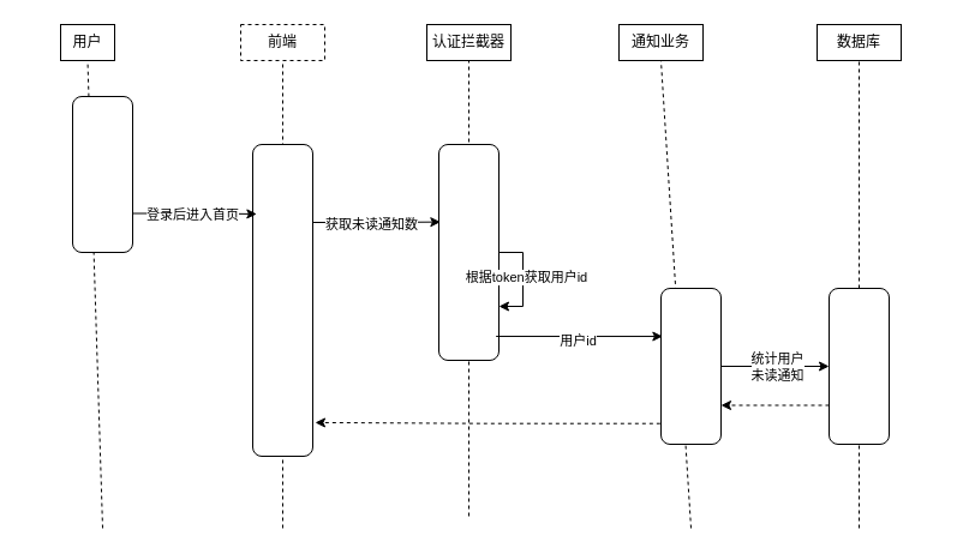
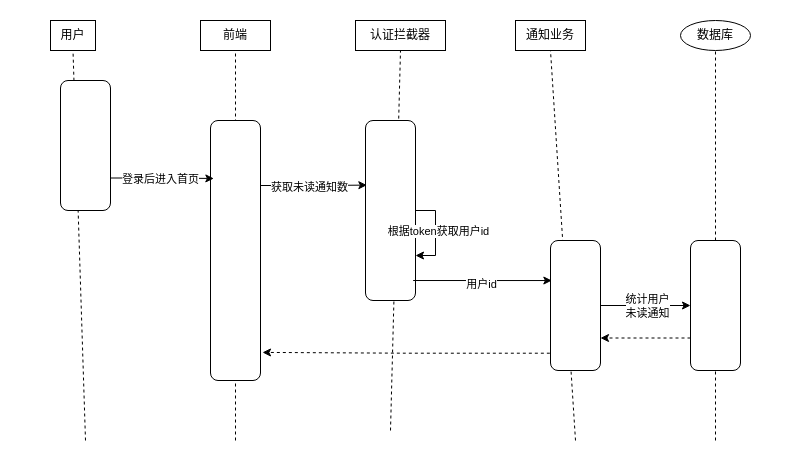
  <mxCell id="0" />
  <mxCell id="1" parent="0" />
  <mxCell id="2" value="用户" style="rounded=0;whiteSpace=wrap;html=1;" vertex="1" parent="1"><mxGeometry x="50" y="20" width="45" height="30" as="geometry" /></mxCell>
- <mxCell id="3" value="数据库" style="rounded=0;whiteSpace=wrap;html=1;" vertex="1" parent="1"><mxGeometry x="680" y="20" width="70" height="30" as="geometry" /></mxCell>
+ <mxCell id="3" value="数据库" style="ellipse;whiteSpace=wrap;html=1;" vertex="1" parent="1"><mxGeometry x="680" y="20" width="70" height="30" as="geometry" /></mxCell>
  <mxCell id="4" value="通知业务" style="rounded=0;whiteSpace=wrap;html=1;" vertex="1" parent="1"><mxGeometry x="515" y="20" width="70" height="30" as="geometry" /></mxCell>
- <mxCell id="5" value="认证拦截器" style="rounded=0;whiteSpace=wrap;html=1;" vertex="1" parent="1"><mxGeometry x="355" y="20" width="70" height="30" as="geometry" /></mxCell>
- <mxCell id="6" value="前端" style="rounded=0;whiteSpace=wrap;html=1;dashed=1;" vertex="1" parent="1"><mxGeometry x="200" y="20" width="70" height="30" as="geometry" /></mxCell>
+ <mxCell id="5" value="认证拦截器" style="rounded=0;whiteSpace=wrap;html=1;" vertex="1" parent="1"><mxGeometry x="355" y="20" width="90" height="30" as="geometry" /></mxCell>
+ <mxCell id="6" value="前端" style="rounded=0;whiteSpace=wrap;html=1;" vertex="1" parent="1"><mxGeometry x="200" y="20" width="70" height="30" as="geometry" /></mxCell>
  <mxCell id="7" value="" style="endArrow=none;dashed=1;html=1;rounded=0;entryX=0.5;entryY=1;entryDx=0;entryDy=0;" edge="1" parent="1" target="6"><mxGeometry width="50" height="50" relative="1" as="geometry"><mxPoint x="235" y="440" as="sourcePoint" /><mxPoint x="390" y="190" as="targetPoint" /></mxGeometry></mxCell>
  <mxCell id="8" value="" style="endArrow=none;dashed=1;html=1;rounded=0;entryX=0.5;entryY=1;entryDx=0;entryDy=0;" edge="1" parent="1" target="2"><mxGeometry width="50" height="50" relative="1" as="geometry"><mxPoint x="85" y="440" as="sourcePoint" /><mxPoint x="390" y="190" as="targetPoint" /></mxGeometry></mxCell>
  <mxCell id="9" value="" style="endArrow=none;dashed=1;html=1;rounded=0;entryX=0.5;entryY=1;entryDx=0;entryDy=0;" edge="1" parent="1" source="20" target="3"><mxGeometry width="50" height="50" relative="1" as="geometry"><mxPoint x="715" y="440" as="sourcePoint" /><mxPoint x="375" y="60" as="targetPoint" /></mxGeometry></mxCell>
  <mxCell id="10" value="" style="endArrow=none;dashed=1;html=1;rounded=0;entryX=0.5;entryY=1;entryDx=0;entryDy=0;" edge="1" parent="1" target="4"><mxGeometry width="50" height="50" relative="1" as="geometry"><mxPoint x="575" y="440" as="sourcePoint" /><mxPoint x="255" y="70" as="targetPoint" /></mxGeometry></mxCell>
  <mxCell id="11" value="" style="endArrow=none;dashed=1;html=1;rounded=0;entryX=0.5;entryY=1;entryDx=0;entryDy=0;" edge="1" parent="1" target="5"><mxGeometry width="50" height="50" relative="1" as="geometry"><mxPoint x="390" y="430" as="sourcePoint" /><mxPoint x="300" y="80" as="targetPoint" /></mxGeometry></mxCell>
  <mxCell id="12" value="" style="rounded=1;whiteSpace=wrap;html=1;rotation=90;" vertex="1" parent="1"><mxGeometry x="20" y="120" width="130" height="50" as="geometry" /></mxCell>
  <mxCell id="13" style="edgeStyle=orthogonalEdgeStyle;rounded=0;orthogonalLoop=1;jettySize=auto;html=1;exitX=0.5;exitY=0;exitDx=0;exitDy=0;entryX=0.5;entryY=1;entryDx=0;entryDy=0;" edge="1" parent="1"><mxGeometry relative="1" as="geometry"><mxPoint x="600" y="305" as="sourcePoint" /><mxPoint x="690" y="305" as="targetPoint" /></mxGeometry></mxCell>
  <mxCell id="14" value="统计用户&lt;br&gt;未读通知" style="edgeLabel;html=1;align=center;verticalAlign=middle;resizable=0;points=[];" vertex="1" connectable="0" parent="13"><mxGeometry x="0.015" relative="1" as="geometry"><mxPoint as="offset" /></mxGeometry></mxCell>
  <mxCell id="15" value="" style="rounded=1;whiteSpace=wrap;html=1;rotation=90;" vertex="1" parent="1"><mxGeometry x="510" y="280" width="130" height="50" as="geometry" /></mxCell>
  <mxCell id="16" value="" style="rounded=1;whiteSpace=wrap;html=1;rotation=90;" vertex="1" parent="1"><mxGeometry x="300" y="185" width="180" height="50" as="geometry" /></mxCell>
  <mxCell id="17" value="" style="rounded=1;whiteSpace=wrap;html=1;rotation=90;" vertex="1" parent="1"><mxGeometry x="105" y="225" width="260" height="50" as="geometry" /></mxCell>
  <mxCell id="18" value="" style="endArrow=none;dashed=1;html=1;rounded=0;" edge="1" parent="1" target="20"><mxGeometry width="50" height="50" relative="1" as="geometry"><mxPoint x="715" y="440" as="sourcePoint" /><mxPoint x="715" y="50" as="targetPoint" /></mxGeometry></mxCell>
  <mxCell id="19" style="edgeStyle=orthogonalEdgeStyle;rounded=0;orthogonalLoop=1;jettySize=auto;html=1;exitX=0.75;exitY=1;exitDx=0;exitDy=0;entryX=0.75;entryY=0;entryDx=0;entryDy=0;dashed=1;" edge="1" parent="1" source="20" target="15"><mxGeometry relative="1" as="geometry" /></mxCell>
  <mxCell id="20" value="" style="rounded=1;whiteSpace=wrap;html=1;rotation=90;" vertex="1" parent="1"><mxGeometry x="650" y="280" width="130" height="50" as="geometry" /></mxCell>
  <mxCell id="21" style="edgeStyle=orthogonalEdgeStyle;rounded=0;orthogonalLoop=1;jettySize=auto;html=1;exitX=0.75;exitY=0;exitDx=0;exitDy=0;entryX=0.223;entryY=0.933;entryDx=0;entryDy=0;entryPerimeter=0;" edge="1" parent="1" source="12" target="17"><mxGeometry relative="1" as="geometry" /></mxCell>
  <mxCell id="22" value="登录后进入首页" style="edgeLabel;html=1;align=center;verticalAlign=middle;resizable=0;points=[];" vertex="1" connectable="0" parent="21"><mxGeometry x="-0.027" y="-2" relative="1" as="geometry"><mxPoint x="-1" y="-1" as="offset" /></mxGeometry></mxCell>
  <mxCell id="23" style="edgeStyle=orthogonalEdgeStyle;rounded=0;orthogonalLoop=1;jettySize=auto;html=1;exitX=0.25;exitY=0;exitDx=0;exitDy=0;entryX=0.359;entryY=0.973;entryDx=0;entryDy=0;entryPerimeter=0;" edge="1" parent="1" source="17" target="16"><mxGeometry relative="1" as="geometry" /></mxCell>
  <mxCell id="24" value="获取未读通知数" style="edgeLabel;html=1;align=center;verticalAlign=middle;resizable=0;points=[];" vertex="1" connectable="0" parent="23"><mxGeometry x="-0.089" y="-1" relative="1" as="geometry"><mxPoint x="-1" as="offset" /></mxGeometry></mxCell>
  <mxCell id="25" style="edgeStyle=orthogonalEdgeStyle;rounded=0;orthogonalLoop=1;jettySize=auto;html=1;exitX=0.5;exitY=0;exitDx=0;exitDy=0;entryX=0.75;entryY=0;entryDx=0;entryDy=0;" edge="1" parent="1" source="16" target="16"><mxGeometry relative="1" as="geometry" /></mxCell>
  <mxCell id="26" value="根据token获取用户id" style="edgeLabel;html=1;align=center;verticalAlign=middle;resizable=0;points=[];" vertex="1" connectable="0" parent="25"><mxGeometry x="-0.051" y="2" relative="1" as="geometry"><mxPoint as="offset" /></mxGeometry></mxCell>
  <mxCell id="27" value="" style="endArrow=classic;html=1;rounded=0;exitX=0.889;exitY=0.047;exitDx=0;exitDy=0;exitPerimeter=0;entryX=0.308;entryY=0.973;entryDx=0;entryDy=0;entryPerimeter=0;" edge="1" parent="1" source="16" target="15"><mxGeometry width="50" height="50" relative="1" as="geometry"><mxPoint x="480" y="330" as="sourcePoint" /><mxPoint x="530" y="280" as="targetPoint" /></mxGeometry></mxCell>
  <mxCell id="28" value="用户id" style="edgeLabel;html=1;align=center;verticalAlign=middle;resizable=0;points=[];" vertex="1" connectable="0" parent="27"><mxGeometry x="-0.019" y="-3" relative="1" as="geometry"><mxPoint as="offset" /></mxGeometry></mxCell>
  <mxCell id="29" style="edgeStyle=orthogonalEdgeStyle;rounded=0;orthogonalLoop=1;jettySize=auto;html=1;exitX=0.867;exitY=1.013;exitDx=0;exitDy=0;entryX=0.892;entryY=-0.04;entryDx=0;entryDy=0;entryPerimeter=0;exitPerimeter=0;dashed=1;" edge="1" parent="1" source="15" target="17"><mxGeometry relative="1" as="geometry" /></mxCell>
